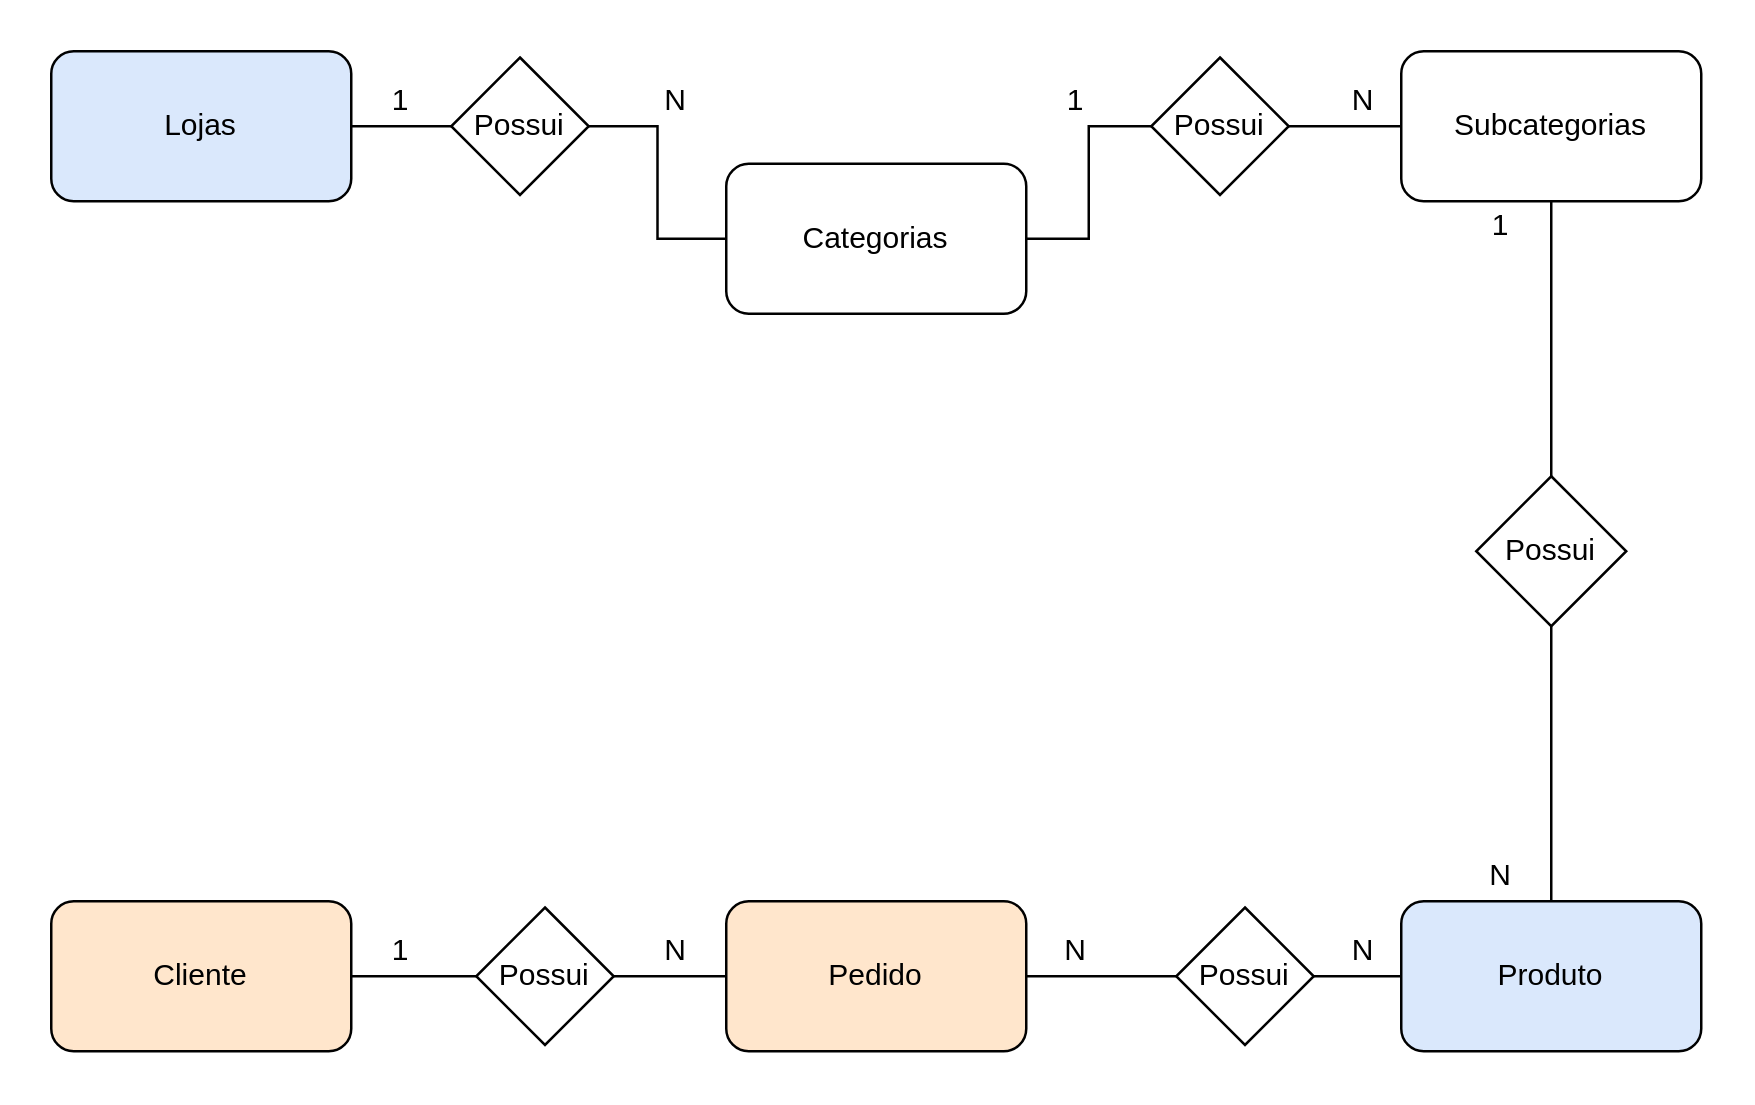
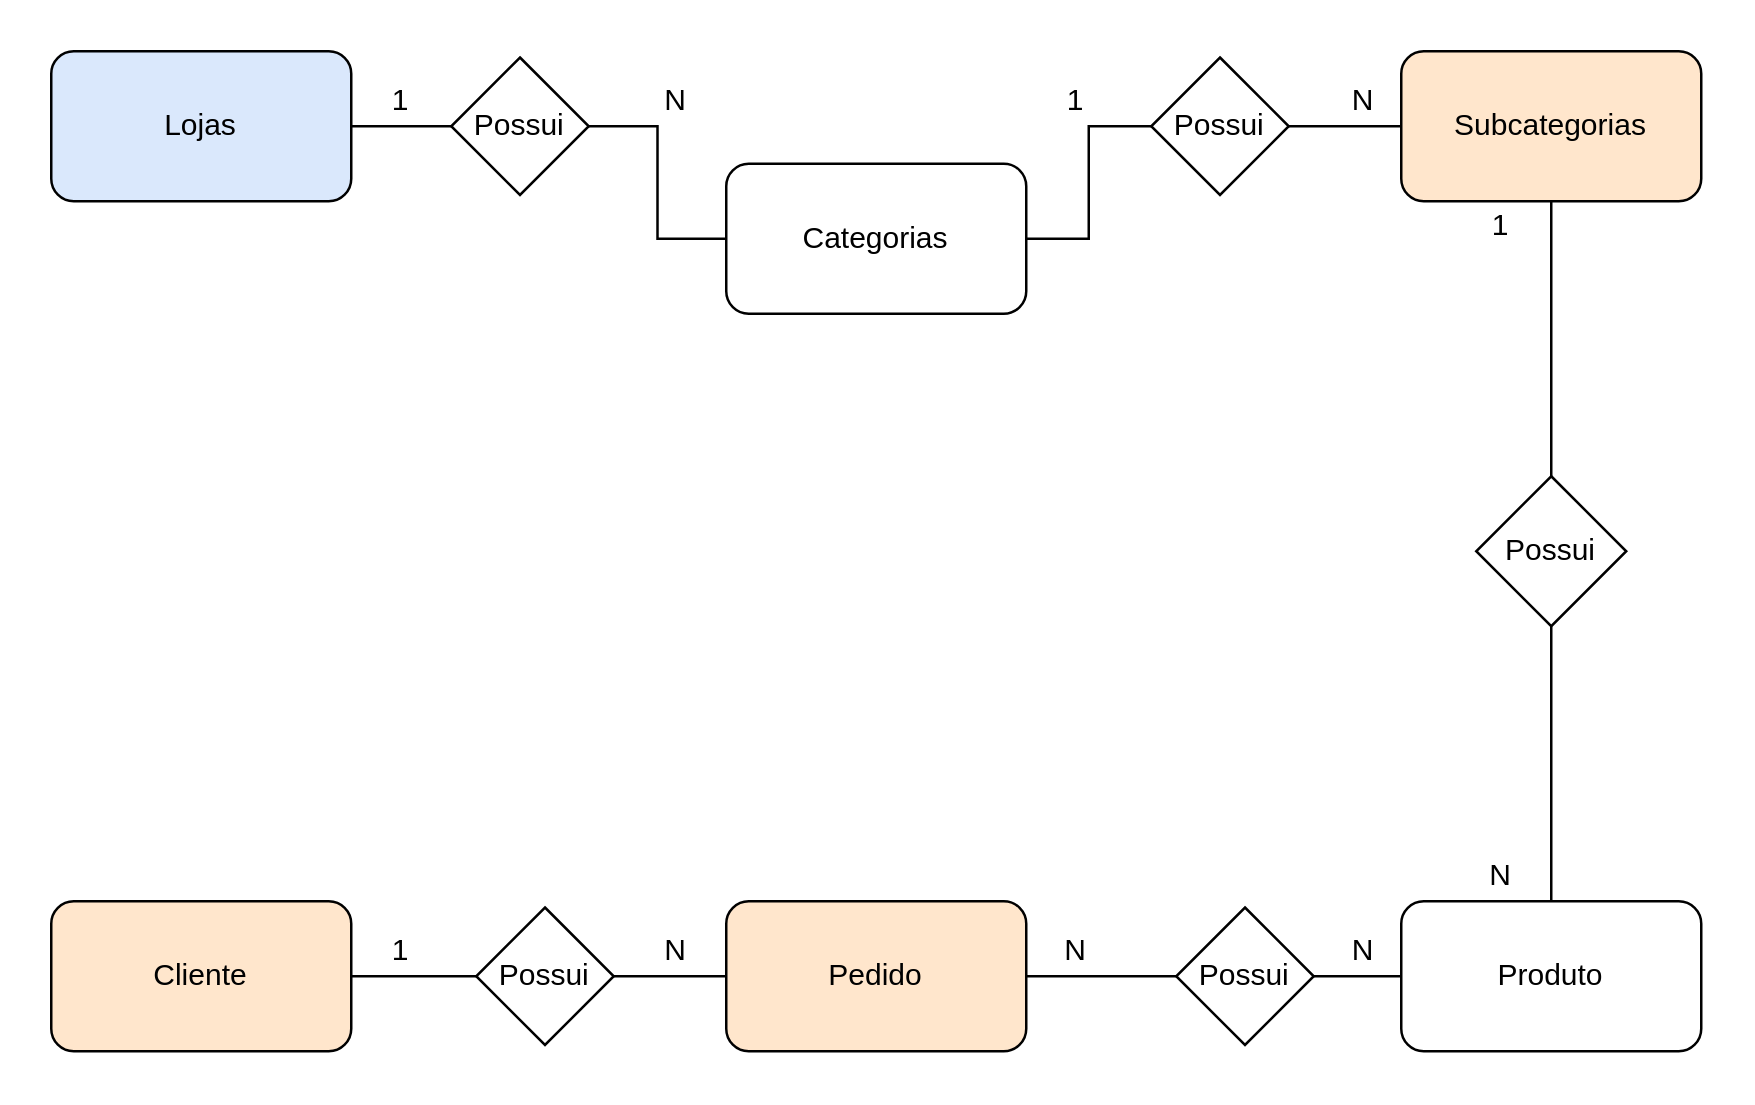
  <mxCell id="0" />
  <mxCell id="1" parent="0" />
  <mxCell id="2" value="" style="edgeStyle=orthogonalEdgeStyle;rounded=0;orthogonalLoop=1;jettySize=auto;html=1;endArrow=none;endFill=0;" edge="1" parent="1" source="3" target="16"><mxGeometry relative="1" as="geometry" /></mxCell>
  <mxCell id="3" value="Lojas" style="rounded=1;whiteSpace=wrap;html=1;fillColor=#dae8fc;" vertex="1" parent="1"><mxGeometry y="20" width="120" height="60" as="geometry" x="20" /></mxCell>
  <mxCell id="4" value="" style="edgeStyle=orthogonalEdgeStyle;rounded=0;orthogonalLoop=1;jettySize=auto;html=1;endArrow=none;endFill=0;" edge="1" parent="1" source="5" target="18"><mxGeometry relative="1" as="geometry" /></mxCell>
  <mxCell id="5" value="Cliente" style="rounded=1;whiteSpace=wrap;html=1;fillColor=#ffe6cc;" vertex="1" parent="1"><mxGeometry y="360" width="120" height="60" as="geometry" x="20" /></mxCell>
  <mxCell id="6" value="" style="edgeStyle=orthogonalEdgeStyle;rounded=0;orthogonalLoop=1;jettySize=auto;html=1;endArrow=none;endFill=0;" edge="1" parent="1" source="7" target="14"><mxGeometry relative="1" as="geometry" /></mxCell>
  <mxCell id="7" value="Categorias" style="rounded=1;whiteSpace=wrap;html=1;" vertex="1" parent="1"><mxGeometry x="290" y="65" width="120" height="60" as="geometry" /></mxCell>
  <mxCell id="8" value="" style="edgeStyle=orthogonalEdgeStyle;rounded=0;orthogonalLoop=1;jettySize=auto;html=1;endArrow=none;endFill=0;" edge="1" parent="1" source="9" target="20"><mxGeometry relative="1" as="geometry" /></mxCell>
  <mxCell id="9" value="Pedido" style="rounded=1;whiteSpace=wrap;html=1;fillColor=#ffe6cc;" vertex="1" parent="1"><mxGeometry x="290" y="360" width="120" height="60" as="geometry" /></mxCell>
- <mxCell id="10" value="Produto" style="rounded=1;whiteSpace=wrap;html=1;fillColor=#dae8fc;" vertex="1" parent="1"><mxGeometry x="560" y="360" width="120" height="60" as="geometry" /></mxCell>
- <mxCell id="11" value="Subcategorias" style="rounded=1;whiteSpace=wrap;html=1;" vertex="1" parent="1"><mxGeometry x="560" y="20" width="120" height="60" as="geometry" /></mxCell>
+ <mxCell id="10" value="Produto" style="rounded=1;whiteSpace=wrap;html=1;" vertex="1" parent="1"><mxGeometry x="560" y="360" width="120" height="60" as="geometry" /></mxCell>
+ <mxCell id="11" value="Subcategorias" style="rounded=1;whiteSpace=wrap;html=1;fillColor=#ffe6cc;" vertex="1" parent="1"><mxGeometry x="560" y="20" width="120" height="60" as="geometry" /></mxCell>
  <mxCell id="12" value="Possui" style="rhombus;whiteSpace=wrap;html=1;" vertex="1" parent="1"><mxGeometry x="590" y="190" width="60" height="60" as="geometry" /></mxCell>
  <mxCell id="13" value="" style="edgeStyle=orthogonalEdgeStyle;rounded=0;orthogonalLoop=1;jettySize=auto;html=1;endArrow=none;endFill=0;" edge="1" parent="1" source="14" target="11"><mxGeometry relative="1" as="geometry" /></mxCell>
  <mxCell id="14" value="Possui" style="rhombus;whiteSpace=wrap;html=1;" vertex="1" parent="1"><mxGeometry x="460" y="22.5" width="55" height="55" as="geometry" /></mxCell>
  <mxCell id="15" value="" style="edgeStyle=orthogonalEdgeStyle;rounded=0;orthogonalLoop=1;jettySize=auto;html=1;endArrow=none;endFill=0;" edge="1" parent="1" source="16" target="7"><mxGeometry relative="1" as="geometry" /></mxCell>
  <mxCell id="16" value="Possui" style="rhombus;whiteSpace=wrap;html=1;" vertex="1" parent="1"><mxGeometry x="180" y="22.5" width="55" height="55" as="geometry" /></mxCell>
  <mxCell id="17" value="" style="edgeStyle=orthogonalEdgeStyle;rounded=0;orthogonalLoop=1;jettySize=auto;html=1;endArrow=none;endFill=0;" edge="1" parent="1" source="18" target="9"><mxGeometry relative="1" as="geometry" /></mxCell>
  <mxCell id="18" value="Possui" style="rhombus;whiteSpace=wrap;html=1;" vertex="1" parent="1"><mxGeometry x="190" y="362.5" width="55" height="55" as="geometry" /></mxCell>
  <mxCell id="19" value="" style="edgeStyle=orthogonalEdgeStyle;rounded=0;orthogonalLoop=1;jettySize=auto;html=1;endArrow=none;endFill=0;" edge="1" parent="1" source="20" target="10"><mxGeometry relative="1" as="geometry" /></mxCell>
  <mxCell id="20" value="Possui" style="rhombus;whiteSpace=wrap;html=1;" vertex="1" parent="1"><mxGeometry x="470" y="362.5" width="55" height="55" as="geometry" /></mxCell>
  <mxCell id="21" value="" style="endArrow=none;html=1;exitX=0.5;exitY=0;exitDx=0;exitDy=0;" edge="1" parent="1" source="12"><mxGeometry width="50" height="50" relative="1" as="geometry"><mxPoint x="570" y="130" as="sourcePoint" /><mxPoint x="620" y="80" as="targetPoint" /></mxGeometry></mxCell>
  <mxCell id="22" value="" style="endArrow=none;html=1;entryX=0.5;entryY=1;entryDx=0;entryDy=0;" edge="1" parent="1" target="12"><mxGeometry width="50" height="50" relative="1" as="geometry"><mxPoint x="620" y="360" as="sourcePoint" /><mxPoint x="670" y="310" as="targetPoint" /></mxGeometry></mxCell>
  <mxCell id="23" value="1" style="text;html=1;strokeColor=none;fillColor=none;align=center;verticalAlign=middle;whiteSpace=wrap;rounded=0;" vertex="1" parent="1"><mxGeometry x="140" y="370" width="40" height="20" as="geometry" /></mxCell>
  <mxCell id="24" value="N" style="text;html=1;strokeColor=none;fillColor=none;align=center;verticalAlign=middle;whiteSpace=wrap;rounded=0;" vertex="1" parent="1"><mxGeometry x="250" y="370" width="40" height="20" as="geometry" /></mxCell>
  <mxCell id="25" value="N" style="text;html=1;strokeColor=none;fillColor=none;align=center;verticalAlign=middle;whiteSpace=wrap;rounded=0;" vertex="1" parent="1"><mxGeometry x="410" y="370" width="40" height="20" as="geometry" /></mxCell>
  <mxCell id="26" value="N" style="text;html=1;strokeColor=none;fillColor=none;align=center;verticalAlign=middle;whiteSpace=wrap;rounded=0;" vertex="1" parent="1"><mxGeometry x="525" y="370" width="40" height="20" as="geometry" /></mxCell>
  <mxCell id="27" value="N" style="text;html=1;strokeColor=none;fillColor=none;align=center;verticalAlign=middle;whiteSpace=wrap;rounded=0;" vertex="1" parent="1"><mxGeometry x="580" y="340" width="40" height="20" as="geometry" /></mxCell>
  <mxCell id="28" value="1" style="text;html=1;strokeColor=none;fillColor=none;align=center;verticalAlign=middle;whiteSpace=wrap;rounded=0;" vertex="1" parent="1"><mxGeometry x="580" y="80" width="40" height="20" as="geometry" /></mxCell>
  <mxCell id="29" value="N" style="text;html=1;strokeColor=none;fillColor=none;align=center;verticalAlign=middle;whiteSpace=wrap;rounded=0;" vertex="1" parent="1"><mxGeometry x="525" y="30" width="40" height="20" as="geometry" /></mxCell>
  <mxCell id="30" value="1" style="text;html=1;strokeColor=none;fillColor=none;align=center;verticalAlign=middle;whiteSpace=wrap;rounded=0;" vertex="1" parent="1"><mxGeometry x="410" y="30" width="40" height="20" as="geometry" /></mxCell>
  <mxCell id="31" value="N" style="text;html=1;strokeColor=none;fillColor=none;align=center;verticalAlign=middle;whiteSpace=wrap;rounded=0;" vertex="1" parent="1"><mxGeometry x="250" y="30" width="40" height="20" as="geometry" /></mxCell>
  <mxCell id="32" value="1" style="text;html=1;strokeColor=none;fillColor=none;align=center;verticalAlign=middle;whiteSpace=wrap;rounded=0;" vertex="1" parent="1"><mxGeometry x="140" y="30" width="40" height="20" as="geometry" /></mxCell>
